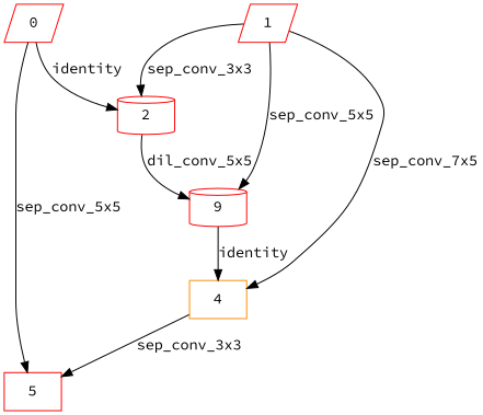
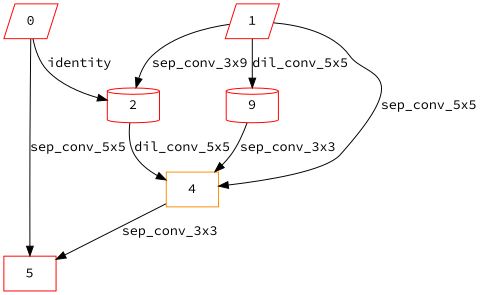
  digraph {
    fontname="Source Code Pro"
    node [color=red fontname="Source Code Pro" shape=cylinder]
    edge [fontname="Source Code Pro"]
    2
    0 [shape=parallelogram]
    5 [shape=box]
    n4 [label=9]
    4 [color=darkorange shape=box]
    1 [shape=parallelogram]
-   2 -> n4 [label=dil_conv_5x5]
+   2 -> 4 [label=dil_conv_5x5]
    0 -> 2 [label=identity]
    0 -> 5 [label=sep_conv_5x5]
-   n4 -> 4 [label=identity]
+   n4 -> 4 [label=sep_conv_3x3]
    4 -> 5 [label=sep_conv_3x3]
-   1 -> 2 [label=sep_conv_3x3]
-   1 -> n4 [label=sep_conv_5x5]
-   1 -> 4 [label=sep_conv_7x5]
+   1 -> 2 [label=sep_conv_3x9]
+   1 -> n4 [label=dil_conv_5x5]
+   1 -> 4 [label=sep_conv_5x5]
  }
